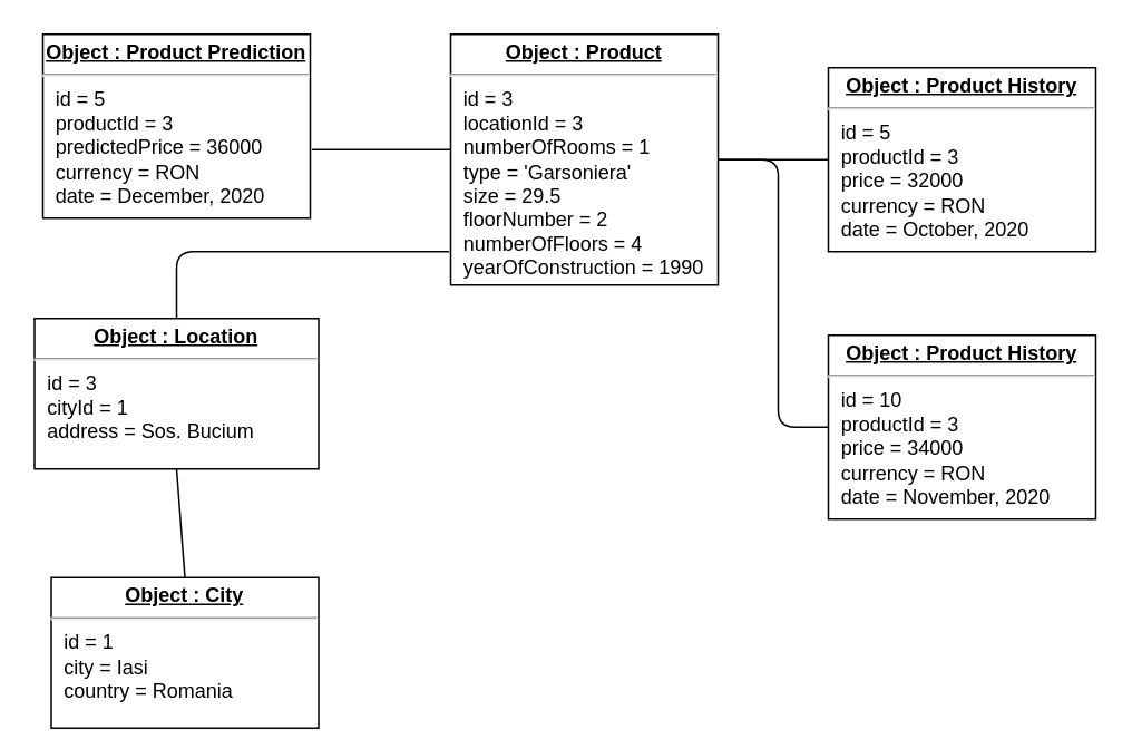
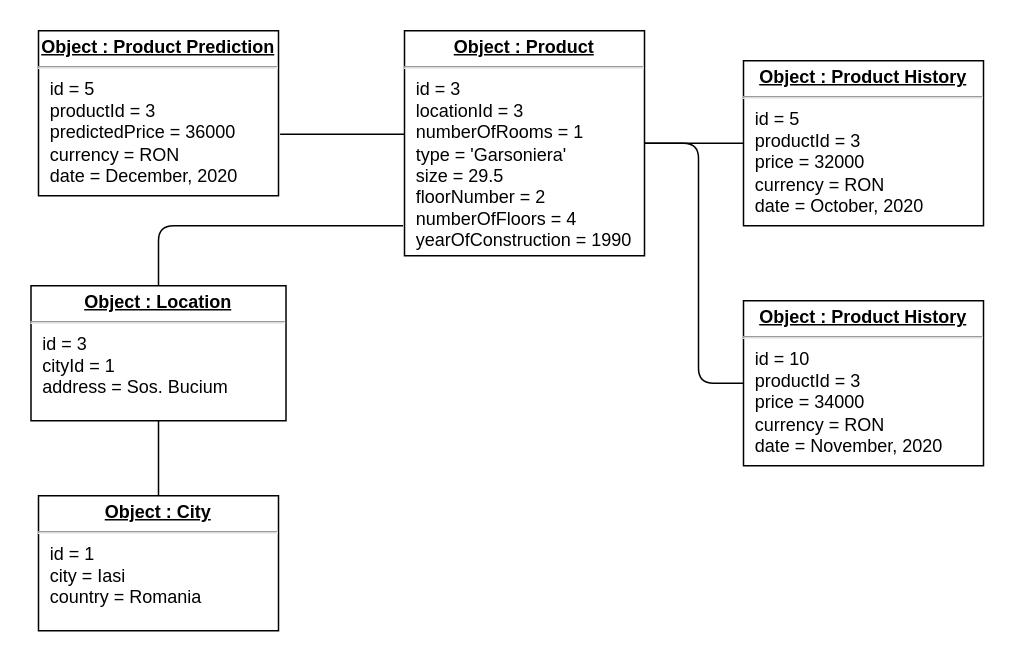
  <mxCell id="0" />
  <mxCell id="1" parent="0" />
  <mxCell id="2" value="&lt;p style=&quot;margin: 0px ; margin-top: 4px ; text-align: center ; text-decoration: underline&quot;&gt;&lt;b&gt;Object : Product Prediction&lt;/b&gt;&lt;/p&gt;&lt;hr&gt;&lt;p style=&quot;margin: 0px ; margin-left: 8px&quot;&gt;id = 5&lt;br&gt;productId = 3&lt;br&gt;predictedPrice = 36000&lt;/p&gt;&lt;p style=&quot;margin: 0px ; margin-left: 8px&quot;&gt;currency = RON&lt;/p&gt;&lt;p style=&quot;margin: 0px ; margin-left: 8px&quot;&gt;date = December, 2020&lt;/p&gt;&lt;p style=&quot;margin: 0px ; margin-left: 8px&quot;&gt;&lt;br&gt;&lt;/p&gt;" style="verticalAlign=top;align=left;overflow=fill;fontSize=12;fontFamily=Helvetica;html=1;" vertex="1" parent="1"><mxGeometry x="25" y="20" width="160" height="110" as="geometry" /></mxCell>
  <mxCell id="3" value="&lt;p style=&quot;margin: 0px ; margin-top: 4px ; text-align: center ; text-decoration: underline&quot;&gt;&lt;b&gt;Object : Product&lt;/b&gt;&lt;/p&gt;&lt;hr&gt;&lt;p style=&quot;margin: 0px ; margin-left: 8px&quot;&gt;id = 3&lt;/p&gt;&lt;p style=&quot;margin: 0px ; margin-left: 8px&quot;&gt;locationId = 3&lt;/p&gt;&lt;p style=&quot;margin: 0px ; margin-left: 8px&quot;&gt;numberOfRooms = 1&lt;/p&gt;&lt;p style=&quot;margin: 0px ; margin-left: 8px&quot;&gt;type = 'Garsoniera'&lt;/p&gt;&lt;p style=&quot;margin: 0px ; margin-left: 8px&quot;&gt;size = 29.5&lt;/p&gt;&lt;p style=&quot;margin: 0px ; margin-left: 8px&quot;&gt;floorNumber = 2&lt;/p&gt;&lt;p style=&quot;margin: 0px ; margin-left: 8px&quot;&gt;numberOfFloors = 4&lt;/p&gt;&lt;p style=&quot;margin: 0px ; margin-left: 8px&quot;&gt;yearOfConstruction = 1990&lt;/p&gt;&lt;p style=&quot;margin: 0px ; margin-left: 8px&quot;&gt;&lt;br&gt;&lt;/p&gt;" style="verticalAlign=top;align=left;overflow=fill;fontSize=12;fontFamily=Helvetica;html=1;" vertex="1" parent="1"><mxGeometry x="269" y="20" width="160" height="150" as="geometry" /></mxCell>
  <mxCell id="4" value="&lt;p style=&quot;margin: 0px ; margin-top: 4px ; text-align: center ; text-decoration: underline&quot;&gt;&lt;b&gt;Object : Location&lt;/b&gt;&lt;/p&gt;&lt;hr&gt;&lt;p style=&quot;margin: 0px ; margin-left: 8px&quot;&gt;id = 3&lt;/p&gt;&lt;p style=&quot;margin: 0px ; margin-left: 8px&quot;&gt;cityId = 1&lt;/p&gt;&lt;p style=&quot;margin: 0px ; margin-left: 8px&quot;&gt;address = Sos. Bucium&lt;/p&gt;" style="verticalAlign=top;align=left;overflow=fill;fontSize=12;fontFamily=Helvetica;html=1;" vertex="1" parent="1"><mxGeometry x="20" y="190" width="170" height="90" as="geometry" /></mxCell>
- <mxCell id="5" value="&lt;p style=&quot;margin: 0px ; margin-top: 4px ; text-align: center ; text-decoration: underline&quot;&gt;&lt;b&gt;Object : City&lt;/b&gt;&lt;/p&gt;&lt;hr&gt;&lt;p style=&quot;margin: 0px ; margin-left: 8px&quot;&gt;id = 1&lt;/p&gt;&lt;p style=&quot;margin: 0px ; margin-left: 8px&quot;&gt;city = Iasi&lt;/p&gt;&lt;p style=&quot;margin: 0px ; margin-left: 8px&quot;&gt;country = Romania&lt;/p&gt;" style="verticalAlign=top;align=left;overflow=fill;fontSize=12;fontFamily=Helvetica;html=1;" vertex="1" parent="1"><mxGeometry x="30" y="345" width="160" height="90" as="geometry" /></mxCell>
+ <mxCell id="5" value="&lt;p style=&quot;margin: 0px ; margin-top: 4px ; text-align: center ; text-decoration: underline&quot;&gt;&lt;b&gt;Object : City&lt;/b&gt;&lt;/p&gt;&lt;hr&gt;&lt;p style=&quot;margin: 0px ; margin-left: 8px&quot;&gt;id = 1&lt;/p&gt;&lt;p style=&quot;margin: 0px ; margin-left: 8px&quot;&gt;city = Iasi&lt;/p&gt;&lt;p style=&quot;margin: 0px ; margin-left: 8px&quot;&gt;country = Romania&lt;/p&gt;" style="verticalAlign=top;align=left;overflow=fill;fontSize=12;fontFamily=Helvetica;html=1;" vertex="1" parent="1"><mxGeometry x="25" y="330" width="160" height="90" as="geometry" /></mxCell>
  <mxCell id="6" value="" style="endArrow=none;html=1;entryX=0.5;entryY=1;entryDx=0;entryDy=0;exitX=0.5;exitY=0;exitDx=0;exitDy=0;" edge="1" parent="1" source="5" target="4"><mxGeometry width="50" height="50" relative="1" as="geometry"><mxPoint x="195" y="350" as="sourcePoint" /><mxPoint x="245" y="300" as="targetPoint" /></mxGeometry></mxCell>
  <mxCell id="7" value="" style="endArrow=none;html=1;entryX=-0.006;entryY=0.867;entryDx=0;entryDy=0;exitX=0.5;exitY=0;exitDx=0;exitDy=0;entryPerimeter=0;" edge="1" parent="1" source="4" target="3"><mxGeometry width="50" height="50" relative="1" as="geometry"><mxPoint x="175" y="190" as="sourcePoint" /><mxPoint x="225" y="140" as="targetPoint" /><Array as="points"><mxPoint x="105" y="150" /><mxPoint x="175" y="150" /><mxPoint x="235" y="150" /></Array></mxGeometry></mxCell>
  <mxCell id="8" value="" style="endArrow=none;html=1;entryX=0.006;entryY=0.46;entryDx=0;entryDy=0;entryPerimeter=0;exitX=1.013;exitY=0.627;exitDx=0;exitDy=0;exitPerimeter=0;" edge="1" parent="1"><mxGeometry width="50" height="50" relative="1" as="geometry"><mxPoint x="186.08" y="88.97" as="sourcePoint" /><mxPoint x="268.96" y="89" as="targetPoint" /></mxGeometry></mxCell>
  <mxCell id="9" value="&lt;p style=&quot;margin: 0px ; margin-top: 4px ; text-align: center ; text-decoration: underline&quot;&gt;&lt;b&gt;Object : Product History&lt;/b&gt;&lt;/p&gt;&lt;hr&gt;&lt;p style=&quot;margin: 0px ; margin-left: 8px&quot;&gt;id = 5&lt;/p&gt;&lt;p style=&quot;margin: 0px ; margin-left: 8px&quot;&gt;productId = 3&lt;/p&gt;&lt;p style=&quot;margin: 0px ; margin-left: 8px&quot;&gt;price = 32000&lt;/p&gt;&lt;p style=&quot;margin: 0px ; margin-left: 8px&quot;&gt;currency = RON&lt;/p&gt;&lt;p style=&quot;margin: 0px ; margin-left: 8px&quot;&gt;date = October, 2020&lt;/p&gt;" style="verticalAlign=top;align=left;overflow=fill;fontSize=12;fontFamily=Helvetica;html=1;" vertex="1" parent="1"><mxGeometry x="495" y="40" width="160" height="110" as="geometry" /></mxCell>
  <mxCell id="10" value="&lt;p style=&quot;margin: 0px ; margin-top: 4px ; text-align: center ; text-decoration: underline&quot;&gt;&lt;b&gt;Object : Product History&lt;/b&gt;&lt;/p&gt;&lt;hr&gt;&lt;p style=&quot;margin: 0px ; margin-left: 8px&quot;&gt;id = 10&lt;/p&gt;&lt;p style=&quot;margin: 0px ; margin-left: 8px&quot;&gt;productId = 3&lt;/p&gt;&lt;p style=&quot;margin: 0px ; margin-left: 8px&quot;&gt;price = 34000&lt;/p&gt;&lt;p style=&quot;margin: 0px ; margin-left: 8px&quot;&gt;currency = RON&lt;/p&gt;&lt;p style=&quot;margin: 0px ; margin-left: 8px&quot;&gt;date = November, 2020&lt;/p&gt;" style="verticalAlign=top;align=left;overflow=fill;fontSize=12;fontFamily=Helvetica;html=1;" vertex="1" parent="1"><mxGeometry x="495" y="200" width="160" height="110" as="geometry" /></mxCell>
  <mxCell id="11" value="" style="endArrow=none;html=1;entryX=0;entryY=0.5;entryDx=0;entryDy=0;exitX=1;exitY=0.5;exitDx=0;exitDy=0;" edge="1" parent="1" source="3" target="10"><mxGeometry width="50" height="50" relative="1" as="geometry"><mxPoint x="395" y="260" as="sourcePoint" /><mxPoint x="445" y="210" as="targetPoint" /><Array as="points"><mxPoint x="465" y="95" /><mxPoint x="465" y="255" /></Array></mxGeometry></mxCell>
  <mxCell id="12" value="" style="endArrow=none;html=1;entryX=0;entryY=0.5;entryDx=0;entryDy=0;exitX=1;exitY=0.5;exitDx=0;exitDy=0;" edge="1" parent="1" source="3" target="9"><mxGeometry width="50" height="50" relative="1" as="geometry"><mxPoint x="315" y="-10" as="sourcePoint" /><mxPoint x="365" y="-60" as="targetPoint" /></mxGeometry></mxCell>
